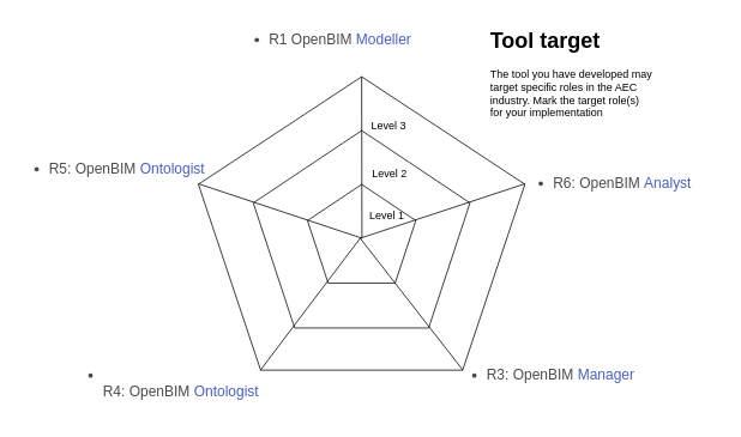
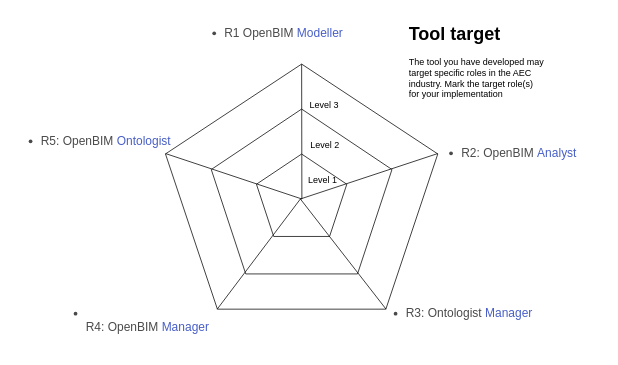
  <mxCell id="0" />
  <mxCell id="1" parent="0" />
  <mxCell id="2" value="" style="whiteSpace=wrap;html=1;shape=mxgraph.basic.pentagon" vertex="1" parent="1"><mxGeometry x="220" y="85" width="363.33" height="327" as="geometry" /></mxCell>
  <mxCell id="3" value="" style="whiteSpace=wrap;html=1;shape=mxgraph.basic.pentagon" vertex="1" parent="1"><mxGeometry x="281.11" y="145" width="241.11" height="220" as="geometry" /></mxCell>
  <mxCell id="4" value="" style="whiteSpace=wrap;html=1;shape=mxgraph.basic.pentagon" vertex="1" parent="1"><mxGeometry x="341.38" y="205" width="120.56" height="110" as="geometry" /></mxCell>
  <mxCell id="5" value="" style="endArrow=none;html=1;rounded=0;exitX=0;exitY=0.365;exitDx=0;exitDy=0;exitPerimeter=0;" edge="1" parent="1" source="2"><mxGeometry width="50" height="50" relative="1" as="geometry"><mxPoint x="490" y="285" as="sourcePoint" /><mxPoint x="402" y="265" as="targetPoint" /></mxGeometry></mxCell>
  <mxCell id="6" value="" style="endArrow=none;html=1;rounded=0;entryX=0.5;entryY=0;entryDx=0;entryDy=0;entryPerimeter=0;" edge="1" parent="1" target="2"><mxGeometry width="50" height="50" relative="1" as="geometry"><mxPoint x="402" y="265" as="sourcePoint" /><mxPoint x="540" y="235" as="targetPoint" /></mxGeometry></mxCell>
  <mxCell id="7" value="" style="endArrow=none;html=1;rounded=0;exitX=0.19;exitY=1;exitDx=0;exitDy=0;exitPerimeter=0;" edge="1" parent="1" source="2"><mxGeometry width="50" height="50" relative="1" as="geometry"><mxPoint x="490" y="285" as="sourcePoint" /><mxPoint x="400" y="265" as="targetPoint" /></mxGeometry></mxCell>
  <mxCell id="8" value="" style="endArrow=none;html=1;rounded=0;entryX=1;entryY=0.365;entryDx=0;entryDy=0;entryPerimeter=0;" edge="1" parent="1" target="2"><mxGeometry width="50" height="50" relative="1" as="geometry"><mxPoint x="400" y="265" as="sourcePoint" /><mxPoint x="540" y="235" as="targetPoint" /></mxGeometry></mxCell>
  <mxCell id="9" value="" style="endArrow=none;html=1;rounded=0;entryX=0.81;entryY=1;entryDx=0;entryDy=0;entryPerimeter=0;" edge="1" parent="1" target="2"><mxGeometry width="50" height="50" relative="1" as="geometry"><mxPoint x="400" y="265" as="sourcePoint" /><mxPoint x="540" y="235" as="targetPoint" /></mxGeometry></mxCell>
  <mxCell id="10" value="&lt;h1&gt;Tool target&lt;/h1&gt;&lt;p&gt;The tool you have developed may target specific roles in the AEC industry.&amp;nbsp;&lt;span style=&quot;background-color: initial;&quot;&gt;Mark the target role(s) for your implementation&amp;nbsp;&lt;/span&gt;&lt;/p&gt;" style="text;html=1;strokeColor=none;fillColor=none;spacing=5;spacingTop=-20;whiteSpace=wrap;overflow=hidden;rounded=0;" vertex="1" parent="1"><mxGeometry x="540" y="25" width="190" height="120" as="geometry" /></mxCell>
  <mxCell id="11" value="&lt;ul style=&quot;box-sizing: inherit; margin: 1em 0px 0px 2em; padding: 0px; list-style-position: outside; list-style-image: initial; color: rgb(74, 74, 74); font-family: Montserrat, sans-serif; font-size: 16px; text-align: start; background-color: rgb(255, 255, 255);&quot;&gt;&lt;li style=&quot;box-sizing: inherit; margin: 0px; padding: 0px;&quot;&gt;R1 OpenBIM&amp;nbsp;&lt;a style=&quot;box-sizing: inherit; color: rgb(72, 95, 199); cursor: pointer; text-decoration-line: none;&quot; href=&quot;https://timmcginley.github.io/41934/Roles/Modeller&quot;&gt;Modeller&lt;/a&gt;&lt;/li&gt;&lt;/ul&gt;" style="text;html=1;strokeColor=none;fillColor=none;align=center;verticalAlign=middle;whiteSpace=wrap;rounded=0;" vertex="1" parent="1"><mxGeometry x="256.66" y="20" width="210" height="30" as="geometry" /></mxCell>
- <mxCell id="12" value="&lt;ul style=&quot;border-color: var(--border-color); font-style: normal; font-variant-ligatures: normal; font-variant-caps: normal; font-weight: 400; letter-spacing: normal; orphans: 2; text-indent: 0px; text-transform: none; widows: 2; word-spacing: 0px; -webkit-text-stroke-width: 0px; text-decoration-thickness: initial; text-decoration-style: initial; text-decoration-color: initial; box-sizing: inherit; margin: 1em 0px 0px 2em; padding: 0px; list-style-position: outside; list-style-image: initial; color: rgb(74, 74, 74); font-family: Montserrat, sans-serif; font-size: 16px; text-align: start; background-color: rgb(255, 255, 255);&quot;&gt;&lt;li style=&quot;border-color: var(--border-color); box-sizing: inherit; margin: 0.25em 0px 0px; padding: 0px;&quot;&gt;R3: OpenBIM&amp;nbsp;&lt;a href=&quot;https://timmcginley.github.io/41934/Roles/Manager&quot; style=&quot;border-color: var(--border-color); box-sizing: inherit; color: rgb(72, 95, 199); cursor: pointer; text-decoration-line: none;&quot;&gt;Manager&lt;/a&gt;&lt;/li&gt;&lt;/ul&gt;" style="text;whiteSpace=wrap;html=1;" vertex="1" parent="1"><mxGeometry x="506.66" y="385" width="230" height="60" as="geometry" /></mxCell>
- <mxCell id="13" value="&lt;ul style=&quot;border-color: var(--border-color); font-style: normal; font-variant-ligatures: normal; font-variant-caps: normal; font-weight: 400; letter-spacing: normal; orphans: 2; text-indent: 0px; text-transform: none; widows: 2; word-spacing: 0px; -webkit-text-stroke-width: 0px; text-decoration-thickness: initial; text-decoration-style: initial; text-decoration-color: initial; box-sizing: inherit; margin: 1em 0px 0px 2em; padding: 0px; list-style-position: outside; list-style-image: initial; color: rgb(74, 74, 74); font-family: Montserrat, sans-serif; font-size: 16px; text-align: start; background-color: rgb(255, 255, 255);&quot;&gt;&lt;li style=&quot;border-color: var(--border-color); box-sizing: inherit; margin: 0.25em 0px 0px; padding: 0px;&quot;&gt;R6: OpenBIM&amp;nbsp;&lt;a href=&quot;https://timmcginley.github.io/41934/Roles/Analyst&quot; style=&quot;border-color: var(--border-color); box-sizing: inherit; color: rgb(72, 95, 199); cursor: pointer; text-decoration-line: none;&quot;&gt;Analyst&lt;/a&gt;&lt;/li&gt;&lt;/ul&gt;&lt;br class=&quot;Apple-interchange-newline&quot;&gt;" style="text;whiteSpace=wrap;html=1;" vertex="1" parent="1"><mxGeometry x="581.33" y="171" width="220" height="70" as="geometry" /></mxCell>
- <mxCell id="14" value="&lt;ul style=&quot;border-color: var(--border-color); font-style: normal; font-variant-ligatures: normal; font-variant-caps: normal; font-weight: 400; letter-spacing: normal; orphans: 2; text-indent: 0px; text-transform: none; widows: 2; word-spacing: 0px; -webkit-text-stroke-width: 0px; text-decoration-thickness: initial; text-decoration-style: initial; text-decoration-color: initial; box-sizing: inherit; margin: 1em 0px 0px 2em; padding: 0px; list-style-position: outside; list-style-image: initial; color: rgb(74, 74, 74); font-family: Montserrat, sans-serif; font-size: 16px; text-align: start; background-color: rgb(255, 255, 255);&quot;&gt;&lt;li style=&quot;border-color: var(--border-color); box-sizing: inherit; margin: 0.25em 0px 0px; padding: 0px;&quot;&gt;&lt;br class=&quot;Apple-interchange-newline&quot;&gt;R4: OpenBIM&amp;nbsp;&lt;a href=&quot;https://timmcginley.github.io/41934/Roles/Ontologist&quot; style=&quot;border-color: var(--border-color); box-sizing: inherit; color: rgb(72, 95, 199); cursor: pointer; text-decoration-line: none;&quot;&gt;Ontologist&lt;/a&gt;&lt;/li&gt;&lt;/ul&gt;" style="text;whiteSpace=wrap;html=1;" vertex="1" parent="1"><mxGeometry x="80" y="385" width="240" height="80" as="geometry" /></mxCell>
+ <mxCell id="12" value="&lt;ul style=&quot;border-color: var(--border-color); font-style: normal; font-variant-ligatures: normal; font-variant-caps: normal; font-weight: 400; letter-spacing: normal; orphans: 2; text-indent: 0px; text-transform: none; widows: 2; word-spacing: 0px; -webkit-text-stroke-width: 0px; text-decoration-thickness: initial; text-decoration-style: initial; text-decoration-color: initial; box-sizing: inherit; margin: 1em 0px 0px 2em; padding: 0px; list-style-position: outside; list-style-image: initial; color: rgb(74, 74, 74); font-family: Montserrat, sans-serif; font-size: 16px; text-align: start; background-color: rgb(255, 255, 255);&quot;&gt;&lt;li style=&quot;border-color: var(--border-color); box-sizing: inherit; margin: 0.25em 0px 0px; padding: 0px;&quot;&gt;R3: Ontologist&amp;nbsp;&lt;a href=&quot;https://timmcginley.github.io/41934/Roles/Manager&quot; style=&quot;border-color: var(--border-color); box-sizing: inherit; color: rgb(72, 95, 199); cursor: pointer; text-decoration-line: none;&quot;&gt;Manager&lt;/a&gt;&lt;/li&gt;&lt;/ul&gt;" style="text;whiteSpace=wrap;html=1;" vertex="1" parent="1"><mxGeometry x="506.66" y="385" width="230" height="60" as="geometry" /></mxCell>
+ <mxCell id="13" value="&lt;ul style=&quot;border-color: var(--border-color); font-style: normal; font-variant-ligatures: normal; font-variant-caps: normal; font-weight: 400; letter-spacing: normal; orphans: 2; text-indent: 0px; text-transform: none; widows: 2; word-spacing: 0px; -webkit-text-stroke-width: 0px; text-decoration-thickness: initial; text-decoration-style: initial; text-decoration-color: initial; box-sizing: inherit; margin: 1em 0px 0px 2em; padding: 0px; list-style-position: outside; list-style-image: initial; color: rgb(74, 74, 74); font-family: Montserrat, sans-serif; font-size: 16px; text-align: start; background-color: rgb(255, 255, 255);&quot;&gt;&lt;li style=&quot;border-color: var(--border-color); box-sizing: inherit; margin: 0.25em 0px 0px; padding: 0px;&quot;&gt;R2: OpenBIM&amp;nbsp;&lt;a href=&quot;https://timmcginley.github.io/41934/Roles/Analyst&quot; style=&quot;border-color: var(--border-color); box-sizing: inherit; color: rgb(72, 95, 199); cursor: pointer; text-decoration-line: none;&quot;&gt;Analyst&lt;/a&gt;&lt;/li&gt;&lt;/ul&gt;&lt;br class=&quot;Apple-interchange-newline&quot;&gt;" style="text;whiteSpace=wrap;html=1;" vertex="1" parent="1"><mxGeometry x="581.33" y="171" width="220" height="70" as="geometry" /></mxCell>
+ <mxCell id="14" value="&lt;ul style=&quot;border-color: var(--border-color); font-style: normal; font-variant-ligatures: normal; font-variant-caps: normal; font-weight: 400; letter-spacing: normal; orphans: 2; text-indent: 0px; text-transform: none; widows: 2; word-spacing: 0px; -webkit-text-stroke-width: 0px; text-decoration-thickness: initial; text-decoration-style: initial; text-decoration-color: initial; box-sizing: inherit; margin: 1em 0px 0px 2em; padding: 0px; list-style-position: outside; list-style-image: initial; color: rgb(74, 74, 74); font-family: Montserrat, sans-serif; font-size: 16px; text-align: start; background-color: rgb(255, 255, 255);&quot;&gt;&lt;li style=&quot;border-color: var(--border-color); box-sizing: inherit; margin: 0.25em 0px 0px; padding: 0px;&quot;&gt;&lt;br class=&quot;Apple-interchange-newline&quot;&gt;R4: OpenBIM&amp;nbsp;&lt;a href=&quot;https://timmcginley.github.io/41934/Roles/Ontologist&quot; style=&quot;border-color: var(--border-color); box-sizing: inherit; color: rgb(72, 95, 199); cursor: pointer; text-decoration-line: none;&quot;&gt;Manager&lt;/a&gt;&lt;/li&gt;&lt;/ul&gt;" style="text;whiteSpace=wrap;html=1;" vertex="1" parent="1"><mxGeometry x="80" y="385" width="240" height="80" as="geometry" /></mxCell>
  <mxCell id="15" value="&lt;ul style=&quot;border-color: var(--border-color); font-style: normal; font-variant-ligatures: normal; font-variant-caps: normal; font-weight: 400; letter-spacing: normal; orphans: 2; text-indent: 0px; text-transform: none; widows: 2; word-spacing: 0px; -webkit-text-stroke-width: 0px; text-decoration-thickness: initial; text-decoration-style: initial; text-decoration-color: initial; box-sizing: inherit; margin: 1em 0px 0px 2em; padding: 0px; list-style-position: outside; list-style-image: initial; color: rgb(74, 74, 74); font-family: Montserrat, sans-serif; font-size: 16px; text-align: start; background-color: rgb(255, 255, 255);&quot;&gt;&lt;li style=&quot;border-color: var(--border-color); box-sizing: inherit; margin: 0.25em 0px 0px; padding: 0px;&quot;&gt;R5: OpenBIM&amp;nbsp;&lt;a href=&quot;https://timmcginley.github.io/41934/Roles/Champion&quot; style=&quot;border-color: var(--border-color); box-sizing: inherit; color: rgb(72, 95, 199); cursor: pointer; text-decoration-line: none;&quot;&gt;Ontologist&lt;/a&gt;&lt;/li&gt;&lt;/ul&gt;" style="text;whiteSpace=wrap;html=1;" vertex="1" parent="1"><mxGeometry x="20" y="155" width="240" height="60" as="geometry" /></mxCell>
  <mxCell id="16" value="Level 1" style="text;html=1;strokeColor=none;fillColor=none;align=center;verticalAlign=middle;whiteSpace=wrap;rounded=0;" vertex="1" parent="1"><mxGeometry x="400" y="225" width="60" height="30" as="geometry" /></mxCell>
  <mxCell id="17" value="Level 3" style="text;html=1;strokeColor=none;fillColor=none;align=center;verticalAlign=middle;whiteSpace=wrap;rounded=0;" vertex="1" parent="1"><mxGeometry x="401.94" y="125" width="60" height="30" as="geometry" /></mxCell>
  <mxCell id="18" value="Level 2" style="text;html=1;strokeColor=none;fillColor=none;align=center;verticalAlign=middle;whiteSpace=wrap;rounded=0;" vertex="1" parent="1"><mxGeometry x="403" y="179" width="60" height="30" as="geometry" /></mxCell>
